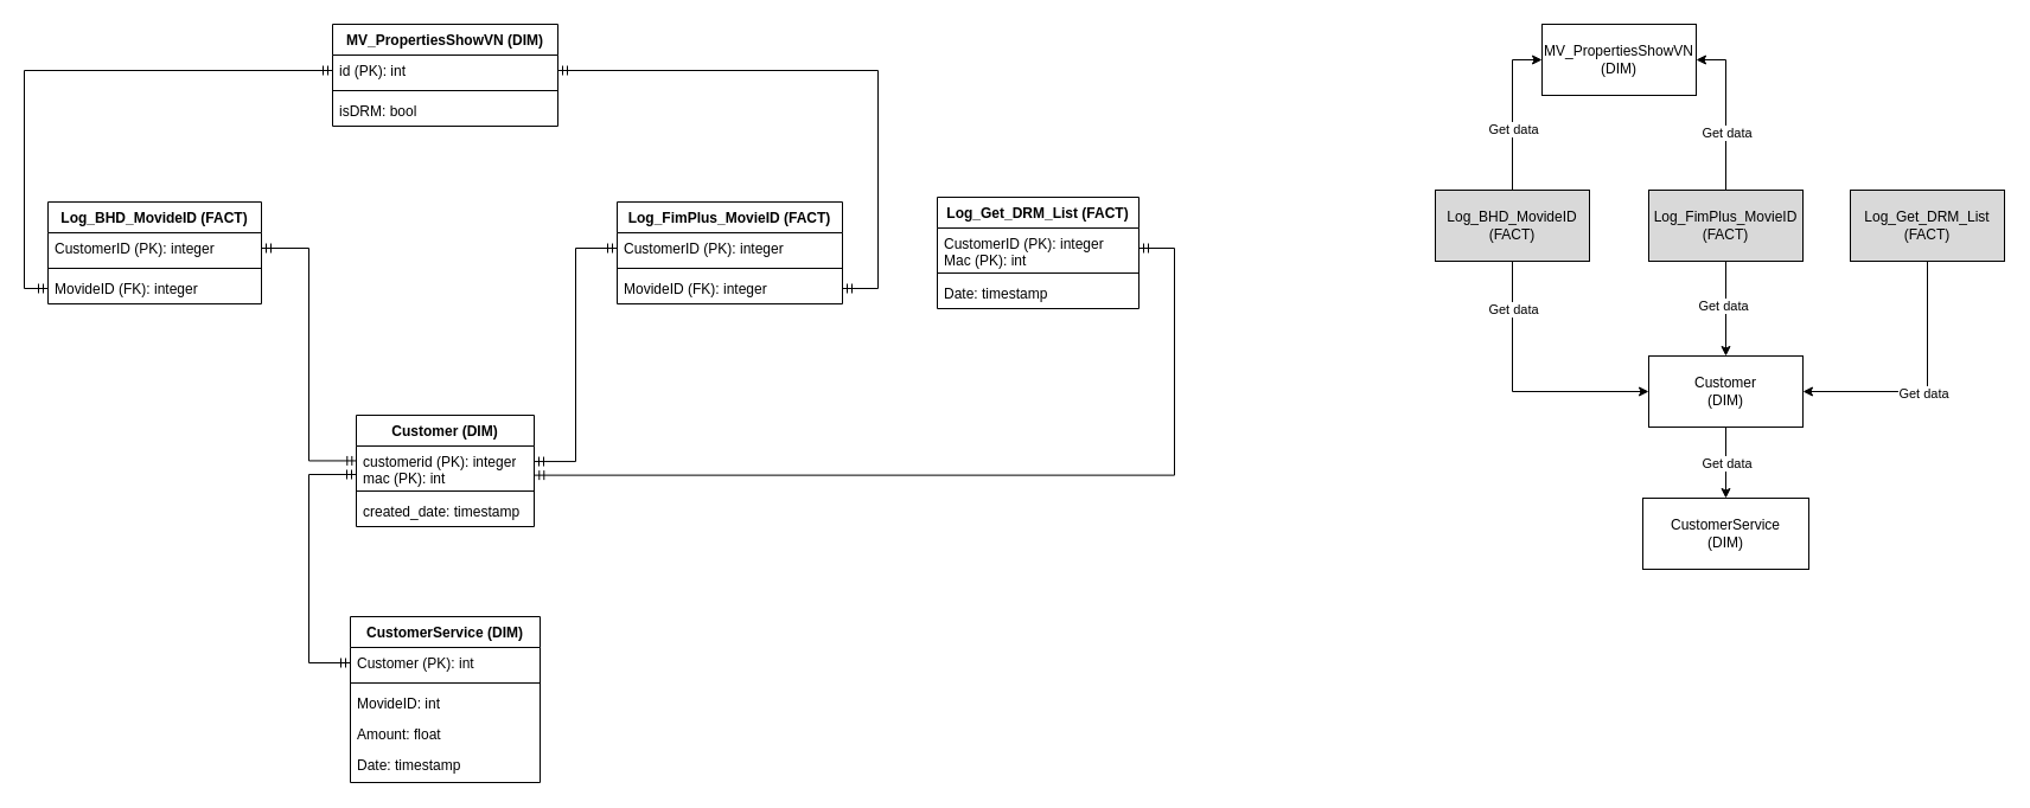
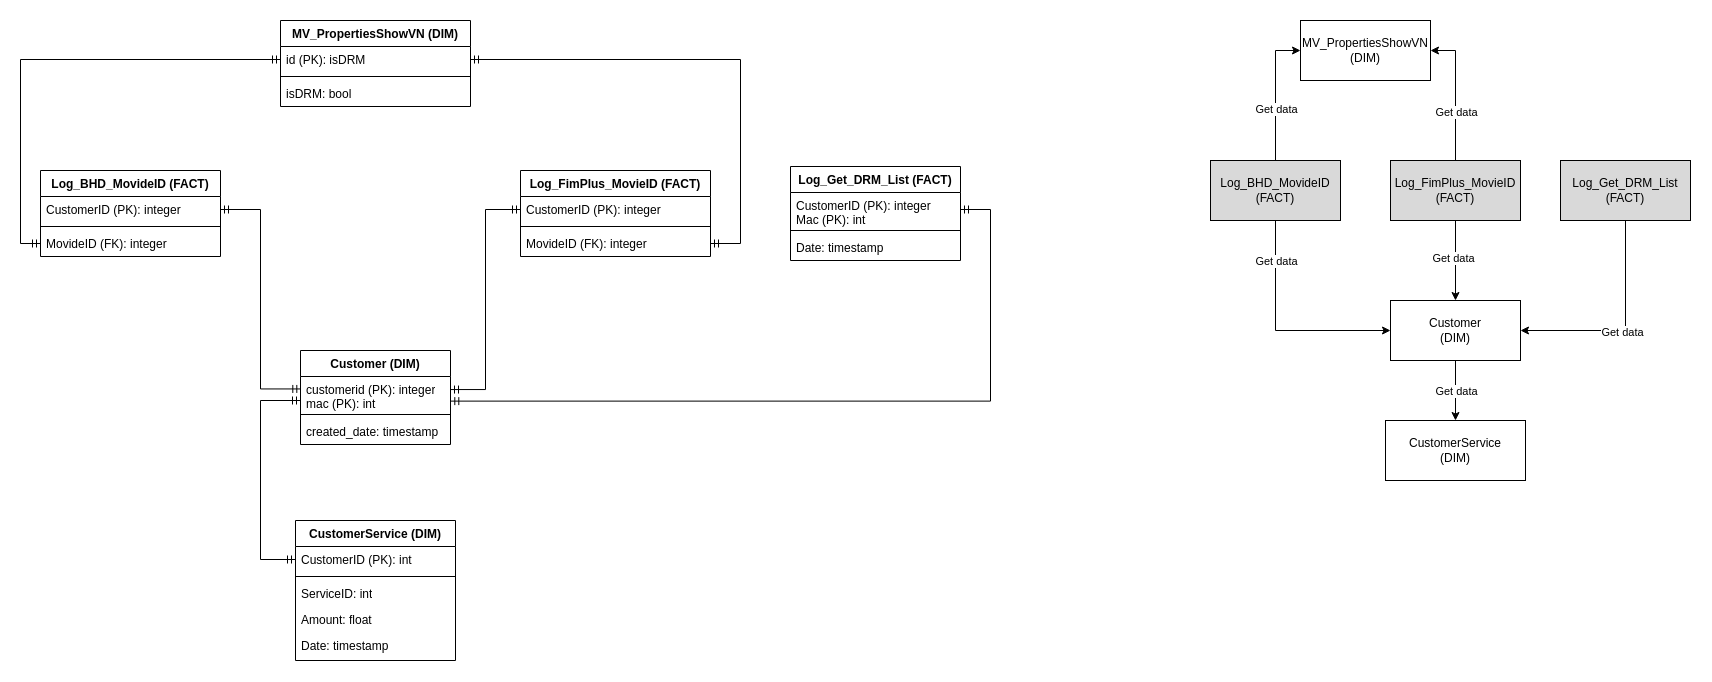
  <mxCell id="0" />
  <mxCell id="1" parent="0" />
  <mxCell id="2" style="rounded=0;orthogonalLoop=1;jettySize=auto;html=1;exitX=0.5;exitY=1;exitDx=0;exitDy=0;" edge="1" parent="1" source="4" target="18"><mxGeometry relative="1" as="geometry" /></mxCell>
  <mxCell id="3" value="Get data" style="edgeLabel;html=1;align=center;verticalAlign=middle;resizable=0;points=[];" vertex="1" connectable="0" parent="2"><mxGeometry x="0.193" y="1" relative="1" as="geometry"><mxPoint x="-1" y="-6" as="offset" /></mxGeometry></mxCell>
  <mxCell id="4" value="Customer&lt;div&gt;(DIM)&lt;/div&gt;" style="rounded=0;whiteSpace=wrap;html=1;" vertex="1" parent="1"><mxGeometry x="1390" y="300" width="130" height="60" as="geometry" /></mxCell>
  <mxCell id="5" style="edgeStyle=orthogonalEdgeStyle;rounded=0;orthogonalLoop=1;jettySize=auto;html=1;exitX=0.5;exitY=1;exitDx=0;exitDy=0;entryX=0;entryY=0.5;entryDx=0;entryDy=0;" edge="1" parent="1" source="9" target="4"><mxGeometry relative="1" as="geometry" /></mxCell>
  <mxCell id="6" value="Get data" style="edgeLabel;html=1;align=center;verticalAlign=middle;resizable=0;points=[];" vertex="1" connectable="0" parent="5"><mxGeometry x="-0.114" y="-1" relative="1" as="geometry"><mxPoint x="1" y="-60" as="offset" /></mxGeometry></mxCell>
  <mxCell id="7" style="edgeStyle=orthogonalEdgeStyle;rounded=0;orthogonalLoop=1;jettySize=auto;html=1;exitX=0.5;exitY=0;exitDx=0;exitDy=0;entryX=0;entryY=0.5;entryDx=0;entryDy=0;" edge="1" parent="1" source="9" target="19"><mxGeometry relative="1" as="geometry" /></mxCell>
  <mxCell id="8" value="Get data" style="edgeLabel;html=1;align=center;verticalAlign=middle;resizable=0;points=[];" vertex="1" connectable="0" parent="7"><mxGeometry x="-0.23" relative="1" as="geometry"><mxPoint as="offset" /></mxGeometry></mxCell>
  <mxCell id="9" value="Log_BHD_MovideID&lt;div&gt;(FACT)&lt;/div&gt;" style="rounded=0;whiteSpace=wrap;html=1;fillColor=#D9D9D9;" vertex="1" parent="1"><mxGeometry x="1210" y="160" width="130" height="60" as="geometry" /></mxCell>
  <mxCell id="10" style="edgeStyle=orthogonalEdgeStyle;rounded=0;orthogonalLoop=1;jettySize=auto;html=1;exitX=0.5;exitY=1;exitDx=0;exitDy=0;" edge="1" parent="1" source="14" target="4"><mxGeometry relative="1" as="geometry" /></mxCell>
  <mxCell id="11" value="Get data" style="edgeLabel;html=1;align=center;verticalAlign=middle;resizable=0;points=[];" vertex="1" connectable="0" parent="10"><mxGeometry x="-0.077" y="-3" relative="1" as="geometry"><mxPoint as="offset" /></mxGeometry></mxCell>
  <mxCell id="12" style="edgeStyle=orthogonalEdgeStyle;rounded=0;orthogonalLoop=1;jettySize=auto;html=1;exitX=0.5;exitY=0;exitDx=0;exitDy=0;entryX=1;entryY=0.5;entryDx=0;entryDy=0;" edge="1" parent="1" source="14" target="19"><mxGeometry relative="1" as="geometry" /></mxCell>
  <mxCell id="13" value="Get data" style="edgeLabel;html=1;align=center;verticalAlign=middle;resizable=0;points=[];" vertex="1" connectable="0" parent="12"><mxGeometry x="-0.267" relative="1" as="geometry"><mxPoint as="offset" /></mxGeometry></mxCell>
  <mxCell id="14" value="Log_FimPlus_MovieID&lt;div&gt;(FACT)&lt;/div&gt;" style="rounded=0;whiteSpace=wrap;html=1;strokeColor=default;align=center;verticalAlign=middle;fontFamily=Helvetica;fontSize=12;fontColor=default;fillColor=#D9D9D9;" vertex="1" parent="1"><mxGeometry x="1390" y="160" width="130" height="60" as="geometry" /></mxCell>
  <mxCell id="15" style="edgeStyle=orthogonalEdgeStyle;rounded=0;orthogonalLoop=1;jettySize=auto;html=1;exitX=0.5;exitY=1;exitDx=0;exitDy=0;entryX=1;entryY=0.5;entryDx=0;entryDy=0;" edge="1" parent="1" source="17" target="4"><mxGeometry relative="1" as="geometry" /></mxCell>
  <mxCell id="16" value="Get data" style="edgeLabel;html=1;align=center;verticalAlign=middle;resizable=0;points=[];" vertex="1" connectable="0" parent="15"><mxGeometry x="0.06" y="1" relative="1" as="geometry"><mxPoint as="offset" /></mxGeometry></mxCell>
  <mxCell id="17" value="Log_Get_DRM_List&lt;div&gt;(FACT)&lt;/div&gt;" style="rounded=0;whiteSpace=wrap;html=1;strokeColor=default;align=center;verticalAlign=middle;fontFamily=Helvetica;fontSize=12;fontColor=default;fillColor=#D9D9D9;" vertex="1" parent="1"><mxGeometry x="1560" y="160" width="130" height="60" as="geometry" /></mxCell>
  <mxCell id="18" value="CustomerService&lt;div&gt;(DIM)&lt;/div&gt;" style="rounded=0;whiteSpace=wrap;html=1;" vertex="1" parent="1"><mxGeometry x="1385" y="420" width="140" height="60" as="geometry" /></mxCell>
  <mxCell id="19" value="MV_PropertiesShowVN&lt;div&gt;(DIM)&lt;/div&gt;" style="rounded=0;whiteSpace=wrap;html=1;" vertex="1" parent="1"><mxGeometry x="1300" y="20" width="130" height="60" as="geometry" /></mxCell>
  <mxCell id="20" value="&lt;div&gt;Customer (DIM)&lt;/div&gt;" style="swimlane;fontStyle=1;align=center;verticalAlign=top;childLayout=stackLayout;horizontal=1;startSize=26;horizontalStack=0;resizeParent=1;resizeParentMax=0;resizeLast=0;collapsible=1;marginBottom=0;whiteSpace=wrap;html=1;" vertex="1" parent="1"><mxGeometry x="300" y="350" width="150" height="94" as="geometry"><mxRectangle x="1320" y="480" width="100" height="30" as="alternateBounds" /></mxGeometry></mxCell>
  <mxCell id="21" value="customerid (PK): integer&lt;div&gt;mac (PK): int&lt;/div&gt;" style="text;strokeColor=none;fillColor=none;align=left;verticalAlign=top;spacingLeft=4;spacingRight=4;overflow=hidden;rotatable=0;points=[[0,0.5],[1,0.5]];portConstraint=eastwest;whiteSpace=wrap;html=1;" vertex="1" parent="20"><mxGeometry y="26" width="150" height="34" as="geometry" /></mxCell>
  <mxCell id="22" value="" style="line;strokeWidth=1;fillColor=none;align=left;verticalAlign=middle;spacingTop=-1;spacingLeft=3;spacingRight=3;rotatable=0;labelPosition=right;points=[];portConstraint=eastwest;strokeColor=inherit;" vertex="1" parent="20"><mxGeometry y="60" width="150" height="8" as="geometry" /></mxCell>
  <mxCell id="23" value="created_date: timestamp" style="text;strokeColor=none;fillColor=none;align=left;verticalAlign=top;spacingLeft=4;spacingRight=4;overflow=hidden;rotatable=0;points=[[0,0.5],[1,0.5]];portConstraint=eastwest;whiteSpace=wrap;html=1;" vertex="1" parent="20"><mxGeometry y="68" width="150" height="26" as="geometry" /></mxCell>
  <mxCell id="24" value="Log_BHD_MovideID&amp;nbsp;&lt;span style=&quot;background-color: initial;&quot;&gt;(FACT)&lt;/span&gt;" style="swimlane;fontStyle=1;align=center;verticalAlign=top;childLayout=stackLayout;horizontal=1;startSize=26;horizontalStack=0;resizeParent=1;resizeParentMax=0;resizeLast=0;collapsible=1;marginBottom=0;whiteSpace=wrap;html=1;" vertex="1" parent="1"><mxGeometry x="40" y="170" width="180" height="86" as="geometry"><mxRectangle x="1320" y="480" width="100" height="30" as="alternateBounds" /></mxGeometry></mxCell>
  <mxCell id="25" value="CustomerID (PK): integer" style="text;strokeColor=none;fillColor=none;align=left;verticalAlign=top;spacingLeft=4;spacingRight=4;overflow=hidden;rotatable=0;points=[[0,0.5],[1,0.5]];portConstraint=eastwest;whiteSpace=wrap;html=1;" vertex="1" parent="24"><mxGeometry y="26" width="180" height="26" as="geometry" /></mxCell>
  <mxCell id="26" value="" style="line;strokeWidth=1;fillColor=none;align=left;verticalAlign=middle;spacingTop=-1;spacingLeft=3;spacingRight=3;rotatable=0;labelPosition=right;points=[];portConstraint=eastwest;strokeColor=inherit;" vertex="1" parent="24"><mxGeometry y="52" width="180" height="8" as="geometry" /></mxCell>
  <mxCell id="27" value="MovideID (FK): integer" style="text;strokeColor=none;fillColor=none;align=left;verticalAlign=top;spacingLeft=4;spacingRight=4;overflow=hidden;rotatable=0;points=[[0,0.5],[1,0.5]];portConstraint=eastwest;whiteSpace=wrap;html=1;" vertex="1" parent="24"><mxGeometry y="60" width="180" height="26" as="geometry" /></mxCell>
  <mxCell id="28" value="MV_PropertiesShowVN&amp;nbsp;&lt;span style=&quot;background-color: initial;&quot;&gt;(DIM)&lt;/span&gt;" style="swimlane;fontStyle=1;align=center;verticalAlign=top;childLayout=stackLayout;horizontal=1;startSize=26;horizontalStack=0;resizeParent=1;resizeParentMax=0;resizeLast=0;collapsible=1;marginBottom=0;whiteSpace=wrap;html=1;" vertex="1" parent="1"><mxGeometry x="280" y="20" width="190" height="86" as="geometry"><mxRectangle x="1320" y="480" width="100" height="30" as="alternateBounds" /></mxGeometry></mxCell>
- <mxCell id="29" value="id (PK): int" style="text;strokeColor=none;fillColor=none;align=left;verticalAlign=top;spacingLeft=4;spacingRight=4;overflow=hidden;rotatable=0;points=[[0,0.5],[1,0.5]];portConstraint=eastwest;whiteSpace=wrap;html=1;" vertex="1" parent="28"><mxGeometry y="26" width="190" height="26" as="geometry" /></mxCell>
+ <mxCell id="29" value="id (PK): isDRM" style="text;strokeColor=none;fillColor=none;align=left;verticalAlign=top;spacingLeft=4;spacingRight=4;overflow=hidden;rotatable=0;points=[[0,0.5],[1,0.5]];portConstraint=eastwest;whiteSpace=wrap;html=1;" vertex="1" parent="28"><mxGeometry y="26" width="190" height="26" as="geometry" /></mxCell>
  <mxCell id="30" value="" style="line;strokeWidth=1;fillColor=none;align=left;verticalAlign=middle;spacingTop=-1;spacingLeft=3;spacingRight=3;rotatable=0;labelPosition=right;points=[];portConstraint=eastwest;strokeColor=inherit;" vertex="1" parent="28"><mxGeometry y="52" width="190" height="8" as="geometry" /></mxCell>
  <mxCell id="31" value="isDRM: bool" style="text;strokeColor=none;fillColor=none;align=left;verticalAlign=top;spacingLeft=4;spacingRight=4;overflow=hidden;rotatable=0;points=[[0,0.5],[1,0.5]];portConstraint=eastwest;whiteSpace=wrap;html=1;" vertex="1" parent="28"><mxGeometry y="60" width="190" height="26" as="geometry" /></mxCell>
  <mxCell id="32" value="&lt;div&gt;CustomerService (DIM)&lt;/div&gt;" style="swimlane;fontStyle=1;align=center;verticalAlign=top;childLayout=stackLayout;horizontal=1;startSize=26;horizontalStack=0;resizeParent=1;resizeParentMax=0;resizeLast=0;collapsible=1;marginBottom=0;whiteSpace=wrap;html=1;" vertex="1" parent="1"><mxGeometry x="295" y="520" width="160" height="140" as="geometry"><mxRectangle x="1320" y="480" width="100" height="30" as="alternateBounds" /></mxGeometry></mxCell>
- <mxCell id="33" value="Customer (PK): int" style="text;strokeColor=none;fillColor=none;align=left;verticalAlign=top;spacingLeft=4;spacingRight=4;overflow=hidden;rotatable=0;points=[[0,0.5],[1,0.5]];portConstraint=eastwest;whiteSpace=wrap;html=1;" vertex="1" parent="32"><mxGeometry y="26" width="160" height="26" as="geometry" /></mxCell>
+ <mxCell id="33" value="CustomerID (PK): int" style="text;strokeColor=none;fillColor=none;align=left;verticalAlign=top;spacingLeft=4;spacingRight=4;overflow=hidden;rotatable=0;points=[[0,0.5],[1,0.5]];portConstraint=eastwest;whiteSpace=wrap;html=1;" vertex="1" parent="32"><mxGeometry y="26" width="160" height="26" as="geometry" /></mxCell>
  <mxCell id="34" value="" style="line;strokeWidth=1;fillColor=none;align=left;verticalAlign=middle;spacingTop=-1;spacingLeft=3;spacingRight=3;rotatable=0;labelPosition=right;points=[];portConstraint=eastwest;strokeColor=inherit;" vertex="1" parent="32"><mxGeometry y="52" width="160" height="8" as="geometry" /></mxCell>
- <mxCell id="35" value="MovideID: int" style="text;strokeColor=none;fillColor=none;align=left;verticalAlign=top;spacingLeft=4;spacingRight=4;overflow=hidden;rotatable=0;points=[[0,0.5],[1,0.5]];portConstraint=eastwest;whiteSpace=wrap;html=1;" vertex="1" parent="32"><mxGeometry y="60" width="160" height="26" as="geometry" /></mxCell>
+ <mxCell id="35" value="ServiceID: int" style="text;strokeColor=none;fillColor=none;align=left;verticalAlign=top;spacingLeft=4;spacingRight=4;overflow=hidden;rotatable=0;points=[[0,0.5],[1,0.5]];portConstraint=eastwest;whiteSpace=wrap;html=1;" vertex="1" parent="32"><mxGeometry y="60" width="160" height="26" as="geometry" /></mxCell>
  <mxCell id="36" value="Amount: float" style="text;strokeColor=none;fillColor=none;align=left;verticalAlign=top;spacingLeft=4;spacingRight=4;overflow=hidden;rotatable=0;points=[[0,0.5],[1,0.5]];portConstraint=eastwest;whiteSpace=wrap;html=1;" vertex="1" parent="32"><mxGeometry y="86" width="160" height="26" as="geometry" /></mxCell>
  <mxCell id="37" value="Date: timestamp" style="text;strokeColor=none;fillColor=none;align=left;verticalAlign=top;spacingLeft=4;spacingRight=4;overflow=hidden;rotatable=0;points=[[0,0.5],[1,0.5]];portConstraint=eastwest;whiteSpace=wrap;html=1;" vertex="1" parent="32"><mxGeometry y="112" width="160" height="28" as="geometry" /></mxCell>
  <mxCell id="38" value="Log_Get_DRM_List&amp;nbsp;&lt;span style=&quot;background-color: initial;&quot;&gt;(FACT)&lt;/span&gt;" style="swimlane;fontStyle=1;align=center;verticalAlign=top;childLayout=stackLayout;horizontal=1;startSize=26;horizontalStack=0;resizeParent=1;resizeParentMax=0;resizeLast=0;collapsible=1;marginBottom=0;whiteSpace=wrap;html=1;" vertex="1" parent="1"><mxGeometry x="790" y="166" width="170" height="94" as="geometry"><mxRectangle x="1320" y="480" width="100" height="30" as="alternateBounds" /></mxGeometry></mxCell>
  <mxCell id="39" value="CustomerID (PK): integer&lt;div&gt;Mac (PK): int&lt;/div&gt;" style="text;strokeColor=none;fillColor=none;align=left;verticalAlign=top;spacingLeft=4;spacingRight=4;overflow=hidden;rotatable=0;points=[[0,0.5],[1,0.5]];portConstraint=eastwest;whiteSpace=wrap;html=1;" vertex="1" parent="38"><mxGeometry y="26" width="170" height="34" as="geometry" /></mxCell>
  <mxCell id="40" value="" style="line;strokeWidth=1;fillColor=none;align=left;verticalAlign=middle;spacingTop=-1;spacingLeft=3;spacingRight=3;rotatable=0;labelPosition=right;points=[];portConstraint=eastwest;strokeColor=inherit;" vertex="1" parent="38"><mxGeometry y="60" width="170" height="8" as="geometry" /></mxCell>
  <mxCell id="41" value="Date: timestamp" style="text;strokeColor=none;fillColor=none;align=left;verticalAlign=top;spacingLeft=4;spacingRight=4;overflow=hidden;rotatable=0;points=[[0,0.5],[1,0.5]];portConstraint=eastwest;whiteSpace=wrap;html=1;" vertex="1" parent="38"><mxGeometry y="68" width="170" height="26" as="geometry" /></mxCell>
  <mxCell id="42" value="Log_FimPlus_MovieID&amp;nbsp;&lt;span style=&quot;background-color: initial;&quot;&gt;(FACT)&lt;/span&gt;" style="swimlane;fontStyle=1;align=center;verticalAlign=top;childLayout=stackLayout;horizontal=1;startSize=26;horizontalStack=0;resizeParent=1;resizeParentMax=0;resizeLast=0;collapsible=1;marginBottom=0;whiteSpace=wrap;html=1;" vertex="1" parent="1"><mxGeometry x="520" y="170" width="190" height="86" as="geometry"><mxRectangle x="1320" y="480" width="100" height="30" as="alternateBounds" /></mxGeometry></mxCell>
  <mxCell id="43" value="CustomerID (PK): integer" style="text;strokeColor=none;fillColor=none;align=left;verticalAlign=top;spacingLeft=4;spacingRight=4;overflow=hidden;rotatable=0;points=[[0,0.5],[1,0.5]];portConstraint=eastwest;whiteSpace=wrap;html=1;" vertex="1" parent="42"><mxGeometry y="26" width="190" height="26" as="geometry" /></mxCell>
  <mxCell id="44" value="" style="line;strokeWidth=1;fillColor=none;align=left;verticalAlign=middle;spacingTop=-1;spacingLeft=3;spacingRight=3;rotatable=0;labelPosition=right;points=[];portConstraint=eastwest;strokeColor=inherit;" vertex="1" parent="42"><mxGeometry y="52" width="190" height="8" as="geometry" /></mxCell>
  <mxCell id="45" value="MovideID (FK): integer" style="text;strokeColor=none;fillColor=none;align=left;verticalAlign=top;spacingLeft=4;spacingRight=4;overflow=hidden;rotatable=0;points=[[0,0.5],[1,0.5]];portConstraint=eastwest;whiteSpace=wrap;html=1;" vertex="1" parent="42"><mxGeometry y="60" width="190" height="26" as="geometry" /></mxCell>
  <mxCell id="46" value="" style="edgeStyle=elbowEdgeStyle;fontSize=12;html=1;endArrow=ERmandOne;startArrow=ERmandOne;rounded=0;exitX=0;exitY=0.5;exitDx=0;exitDy=0;entryX=0;entryY=0.5;entryDx=0;entryDy=0;" edge="1" parent="1" source="27" target="29"><mxGeometry width="100" height="100" relative="1" as="geometry"><mxPoint x="80" y="150" as="sourcePoint" /><mxPoint x="180" y="50" as="targetPoint" /><Array as="points"><mxPoint x="20" y="150" /></Array></mxGeometry></mxCell>
  <mxCell id="47" value="" style="edgeStyle=elbowEdgeStyle;fontSize=12;html=1;endArrow=ERmandOne;startArrow=ERmandOne;rounded=0;exitX=1;exitY=0.5;exitDx=0;exitDy=0;entryX=1;entryY=0.5;entryDx=0;entryDy=0;" edge="1" parent="1" source="45" target="29"><mxGeometry width="100" height="100" relative="1" as="geometry"><mxPoint x="630" y="170" as="sourcePoint" /><mxPoint x="740" y="20" as="targetPoint" /><Array as="points"><mxPoint x="740" y="150" /></Array></mxGeometry></mxCell>
  <mxCell id="48" value="" style="edgeStyle=elbowEdgeStyle;fontSize=12;html=1;endArrow=ERmandOne;startArrow=ERmandOne;rounded=0;entryX=1;entryY=0.5;entryDx=0;entryDy=0;exitX=0.002;exitY=0.366;exitDx=0;exitDy=0;exitPerimeter=0;" edge="1" parent="1" source="21" target="25"><mxGeometry width="100" height="100" relative="1" as="geometry"><mxPoint x="440" y="290" as="sourcePoint" /><mxPoint x="540" y="190" as="targetPoint" /></mxGeometry></mxCell>
  <mxCell id="49" value="" style="edgeStyle=elbowEdgeStyle;fontSize=12;html=1;endArrow=ERmandOne;startArrow=ERmandOne;rounded=0;entryX=0;entryY=0.5;entryDx=0;entryDy=0;exitX=1;exitY=0.384;exitDx=0;exitDy=0;exitPerimeter=0;" edge="1" parent="1" source="21" target="43"><mxGeometry width="100" height="100" relative="1" as="geometry"><mxPoint x="370.03" y="409" as="sourcePoint" /><mxPoint x="420.03" y="230" as="targetPoint" /></mxGeometry></mxCell>
  <mxCell id="50" value="" style="edgeStyle=elbowEdgeStyle;fontSize=12;html=1;endArrow=ERmandOne;startArrow=ERmandOne;rounded=0;entryX=1;entryY=0.5;entryDx=0;entryDy=0;exitX=1.002;exitY=0.724;exitDx=0;exitDy=0;exitPerimeter=0;" edge="1" parent="1" source="21" target="39"><mxGeometry width="100" height="100" relative="1" as="geometry"><mxPoint x="650" y="440" as="sourcePoint" /><mxPoint x="720" y="260" as="targetPoint" /><Array as="points"><mxPoint x="990" y="310" /></Array></mxGeometry></mxCell>
  <mxCell id="51" value="" style="edgeStyle=elbowEdgeStyle;fontSize=12;html=1;endArrow=ERmandOne;startArrow=ERmandOne;rounded=0;entryX=0;entryY=0.706;entryDx=0;entryDy=0;exitX=0;exitY=0.5;exitDx=0;exitDy=0;entryPerimeter=0;" edge="1" parent="1" source="33" target="21"><mxGeometry width="100" height="100" relative="1" as="geometry"><mxPoint x="210" y="559" as="sourcePoint" /><mxPoint x="130" y="380" as="targetPoint" /><Array as="points"><mxPoint x="260" y="480" /></Array></mxGeometry></mxCell>
